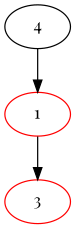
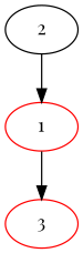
  digraph {
    fontname="Playfair Display"
    node [color=red fontname="Playfair Display"]
    edge [fontname="Playfair Display"]
-   n1 [color=black label=4]
+   n1 [color=black label=2]
    n2 [label=1]
    n3 [label=3]
    n1 -> n2
    n2 -> n3
  }
